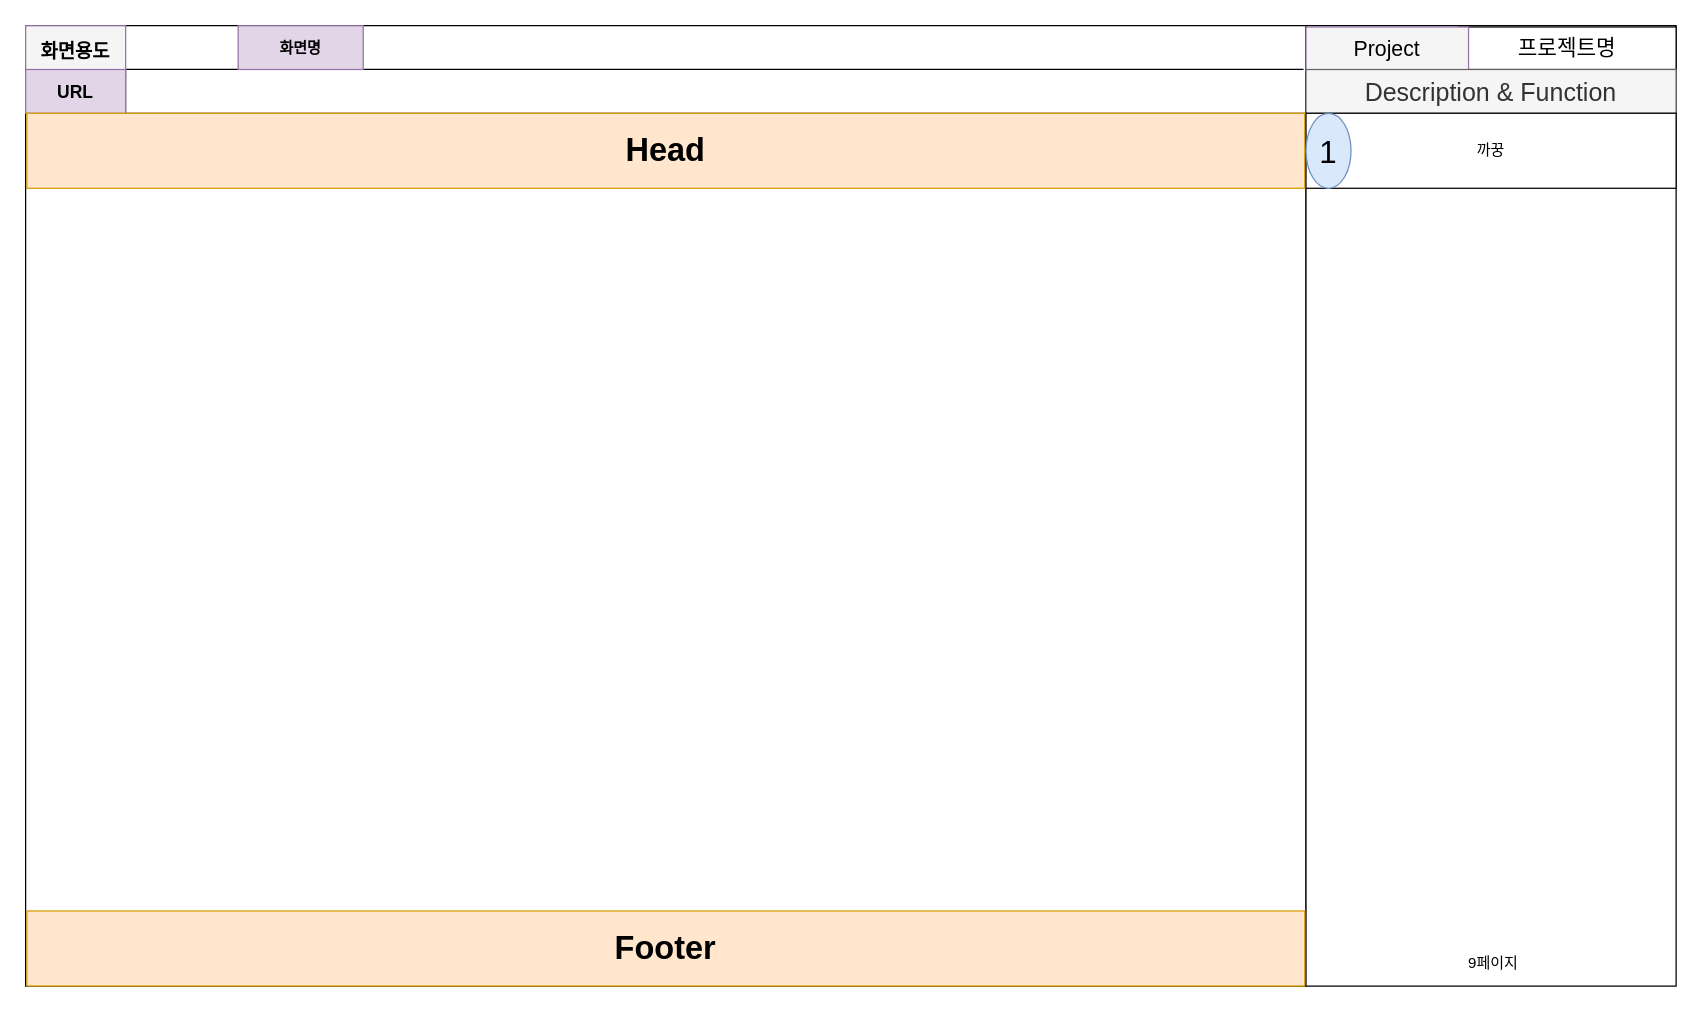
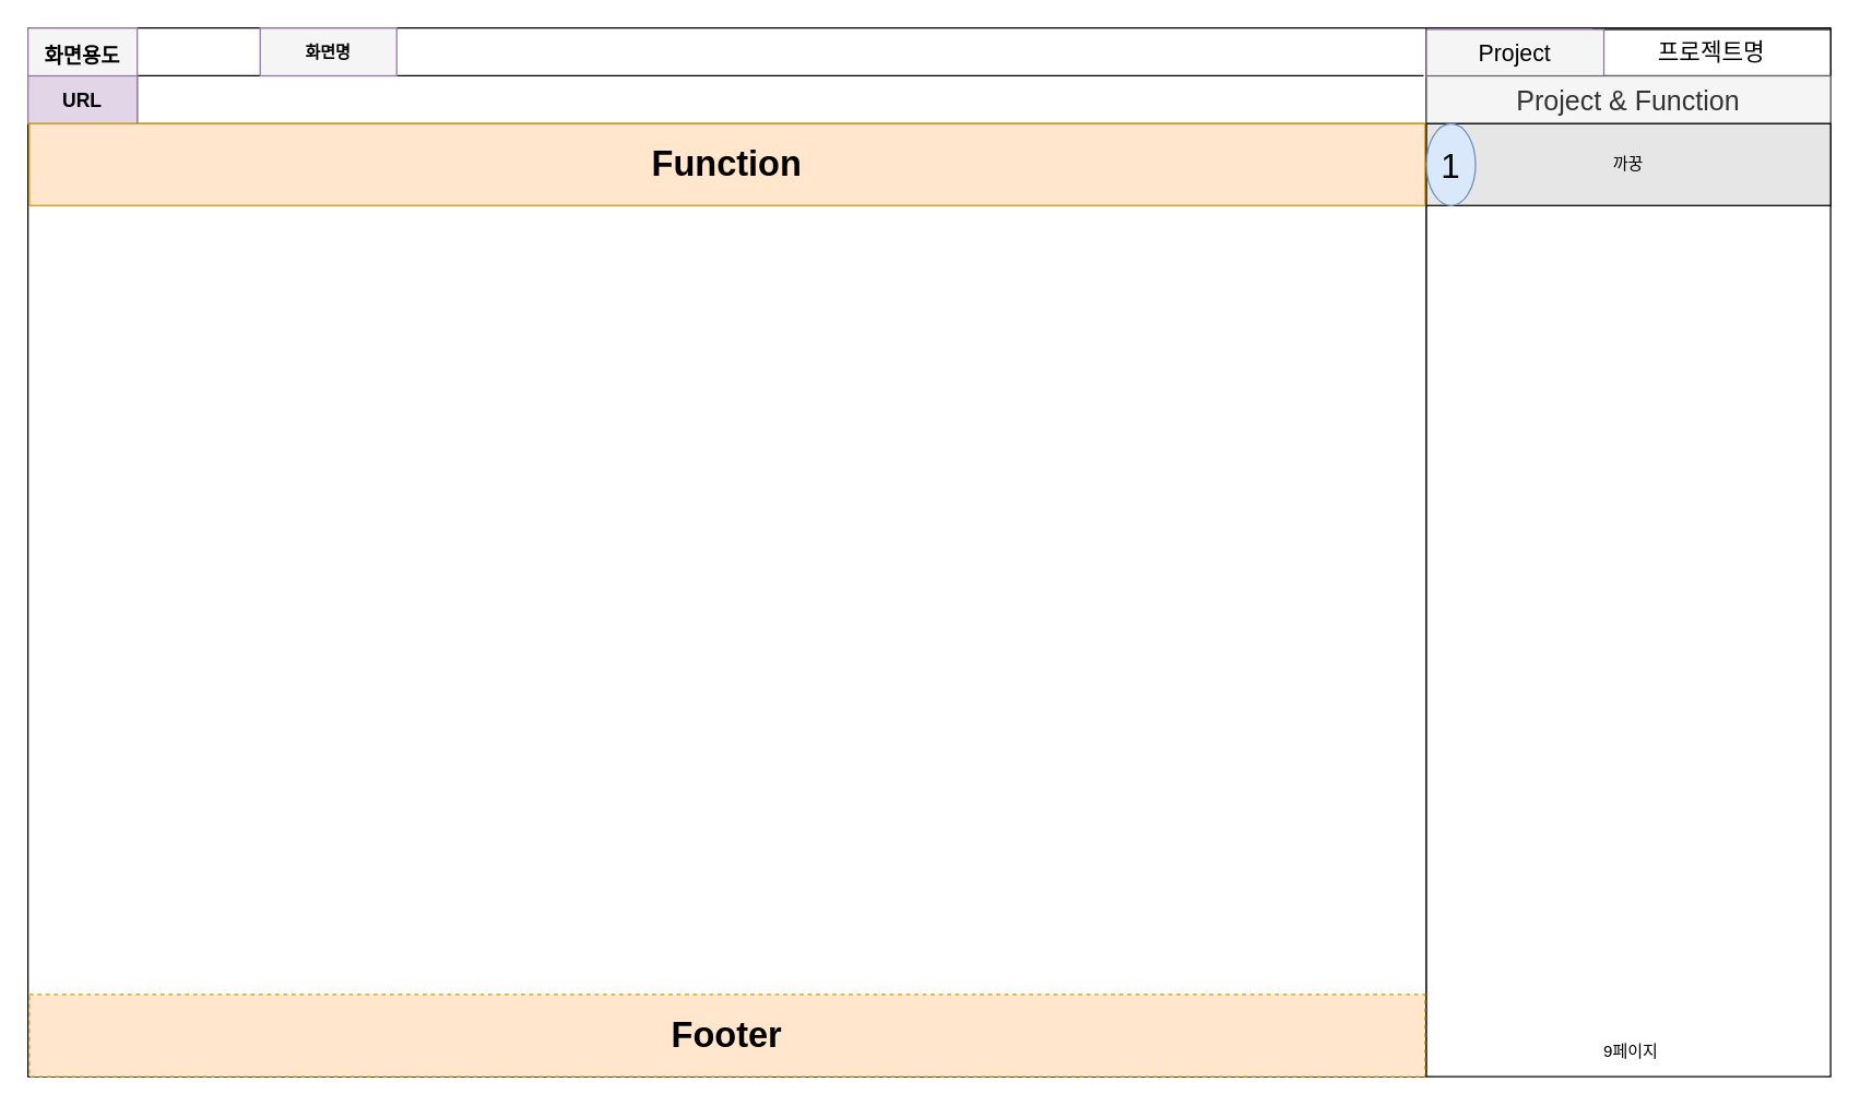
  <mxCell id="0" />
  <mxCell id="1" parent="0" />
  <mxCell id="2" value="" style="verticalLabelPosition=bottom;verticalAlign=top;html=1;shape=mxgraph.basic.rect;fillColor2=none;strokeWidth=1;size=20;indent=5;shadow=0;gradientColor=none;" parent="1" vertex="1"><mxGeometry x="20" y="20" width="1024" height="768" as="geometry" /></mxCell>
  <mxCell id="3" value="" style="line;strokeWidth=1;html=1;perimeter=backbonePerimeter;points=[];outlineConnect=0;" parent="1" vertex="1"><mxGeometry x="20" y="50" width="1022" height="10" as="geometry" /></mxCell>
  <mxCell id="4" value="&lt;b&gt;&lt;font style=&quot;font-size: 15px&quot;&gt;화면용도&lt;/font&gt;&lt;/b&gt;" style="rounded=0;whiteSpace=wrap;html=1;strokeWidth=1;fillColor=#f5f5f5;strokeColor=#9673a6;" parent="1" vertex="1"><mxGeometry x="20" y="20" width="80" height="40" as="geometry" /></mxCell>
  <mxCell id="5" value="" style="rounded=0;whiteSpace=wrap;html=1;strokeWidth=1;fillColor=#f5f5f5;strokeColor=#666666;fontColor=#333333;" parent="1" vertex="1"><mxGeometry x="20" y="60" width="80" height="30" as="geometry" /></mxCell>
  <mxCell id="6" value="&lt;b&gt;&lt;font style=&quot;font-size: 14px&quot;&gt;URL&lt;/font&gt;&lt;/b&gt;" style="rounded=0;whiteSpace=wrap;html=1;strokeWidth=1;fillColor=#e1d5e7;strokeColor=#9673a6;" parent="1" vertex="1"><mxGeometry x="20" y="55" width="80" height="35" as="geometry" /></mxCell>
- <mxCell id="7" value="&lt;b&gt;화면명&lt;/b&gt;" style="rounded=0;whiteSpace=wrap;html=1;strokeWidth=1;fillColor=#e1d5e7;strokeColor=#9673a6;" parent="1" vertex="1"><mxGeometry x="190" y="20" width="100" height="35" as="geometry" /></mxCell>
+ <mxCell id="7" value="&lt;b&gt;화면명&lt;/b&gt;" style="rounded=0;whiteSpace=wrap;html=1;strokeWidth=1;fillColor=#f5f5f5;strokeColor=#9673a6;" parent="1" vertex="1"><mxGeometry x="190" y="20" width="100" height="35" as="geometry" /></mxCell>
  <mxCell id="8" value="" style="verticalLabelPosition=bottom;verticalAlign=top;html=1;shape=mxgraph.basic.rect;fillColor2=none;strokeWidth=1;size=20;indent=5;shadow=0;gradientColor=none;" parent="1" vertex="1"><mxGeometry x="1044" y="20" width="296" height="768" as="geometry" /></mxCell>
  <mxCell id="9" value="&lt;font style=&quot;font-size: 17px&quot;&gt;프로젝트명&lt;/font&gt;" style="rounded=0;whiteSpace=wrap;html=1;strokeWidth=1;fontSize=18;" parent="1" vertex="1"><mxGeometry x="1166" y="21" width="174" height="34" as="geometry" /></mxCell>
  <mxCell id="10" value="&lt;font style=&quot;font-size: 17px&quot;&gt;Project&lt;/font&gt;" style="rounded=0;whiteSpace=wrap;html=1;strokeWidth=1;fillColor=#f5f5f5;strokeColor=#9673a6;fontSize=19;" parent="1" vertex="1"><mxGeometry x="1044" y="21" width="130" height="35" as="geometry" /></mxCell>
- <mxCell id="11" value="&lt;font style=&quot;font-size: 20px&quot;&gt;Description &amp;amp; Function&lt;/font&gt;" style="rounded=0;whiteSpace=wrap;html=1;strokeWidth=1;fillColor=#f5f5f5;strokeColor=#666666;fontColor=#333333;" parent="1" vertex="1"><mxGeometry x="1044" y="55" width="296" height="35" as="geometry" /></mxCell>
- <mxCell id="12" value="까꿍" style="rounded=0;whiteSpace=wrap;html=1;strokeWidth=1;fillColor=#ffffff;strokeColor=#000000;" parent="1" vertex="1"><mxGeometry x="1044" y="90" width="296" height="60" as="geometry" /></mxCell>
+ <mxCell id="11" value="&lt;font style=&quot;font-size: 20px&quot;&gt;Project &amp;amp; Function&lt;/font&gt;" style="rounded=0;whiteSpace=wrap;html=1;strokeWidth=1;fillColor=#f5f5f5;strokeColor=#666666;fontColor=#333333;" parent="1" vertex="1"><mxGeometry x="1044" y="55" width="296" height="35" as="geometry" /></mxCell>
+ <mxCell id="12" value="까꿍" style="rounded=0;whiteSpace=wrap;html=1;strokeWidth=1;fillColor=#E6E6E6;strokeColor=#000000;" parent="1" vertex="1"><mxGeometry x="1044" y="90" width="296" height="60" as="geometry" /></mxCell>
  <mxCell id="13" value="&lt;font style=&quot;font-size: 25px&quot;&gt;1&lt;/font&gt;" style="ellipse;whiteSpace=wrap;html=1;strokeWidth=1;fillColor=#dae8fc;strokeColor=#6c8ebf;" parent="1" vertex="1"><mxGeometry x="1044" y="90" width="36" height="60" as="geometry" /></mxCell>
  <mxCell id="14" value="" style="line;strokeWidth=1;html=1;perimeter=backbonePerimeter;points=[];outlineConnect=0;" parent="1" vertex="1"><mxGeometry x="100" y="85" width="943" height="10" as="geometry" /></mxCell>
- <mxCell id="15" value="&lt;span style=&quot;font-size: 26px&quot;&gt;&lt;b&gt;Footer&lt;/b&gt;&lt;/span&gt;" style="rounded=0;whiteSpace=wrap;html=1;strokeWidth=1;fillColor=#ffe6cc;strokeColor=#d79b00;" parent="1" vertex="1"><mxGeometry x="21" y="728" width="1022" height="60" as="geometry" /></mxCell>
- <mxCell id="16" value="&lt;font style=&quot;font-size: 26px&quot;&gt;&lt;b&gt;Head&lt;/b&gt;&lt;/font&gt;" style="rounded=0;whiteSpace=wrap;html=1;strokeWidth=1;fillColor=#ffe6cc;strokeColor=#d79b00;" parent="1" vertex="1"><mxGeometry x="21" y="90" width="1022" height="60" as="geometry" /></mxCell>
+ <mxCell id="15" value="&lt;span style=&quot;font-size: 26px&quot;&gt;&lt;b&gt;Footer&lt;/b&gt;&lt;/span&gt;" style="rounded=0;whiteSpace=wrap;html=1;strokeWidth=1;fillColor=#ffe6cc;strokeColor=#d79b00;dashed=1;" parent="1" vertex="1"><mxGeometry x="21" y="728" width="1022" height="60" as="geometry" /></mxCell>
+ <mxCell id="16" value="&lt;font style=&quot;font-size: 26px&quot;&gt;&lt;b&gt;Function&lt;/b&gt;&lt;/font&gt;" style="rounded=0;whiteSpace=wrap;html=1;strokeWidth=1;fillColor=#ffe6cc;strokeColor=#d79b00;" parent="1" vertex="1"><mxGeometry x="21" y="90" width="1022" height="60" as="geometry" /></mxCell>
  <mxCell id="17" value="9페이지" style="rounded=0;whiteSpace=wrap;html=1;strokeWidth=1;fillColor=#FFFFFF;strokeColor=#FFFFFF;" parent="1" vertex="1"><mxGeometry x="1050" y="760" width="288" height="20" as="geometry" /></mxCell>
